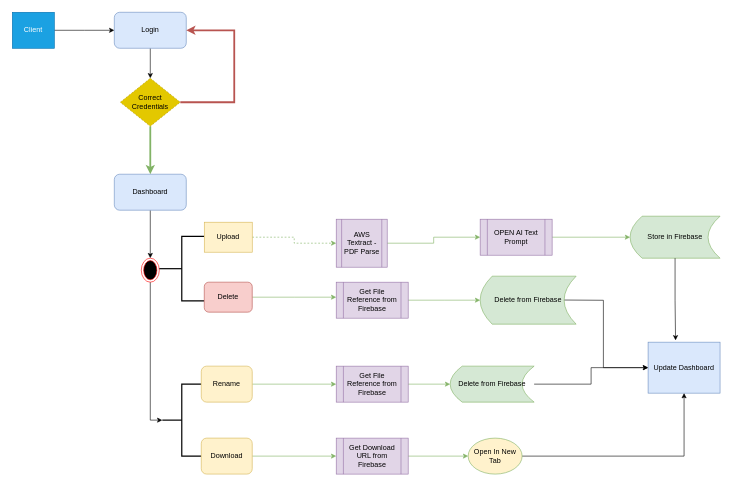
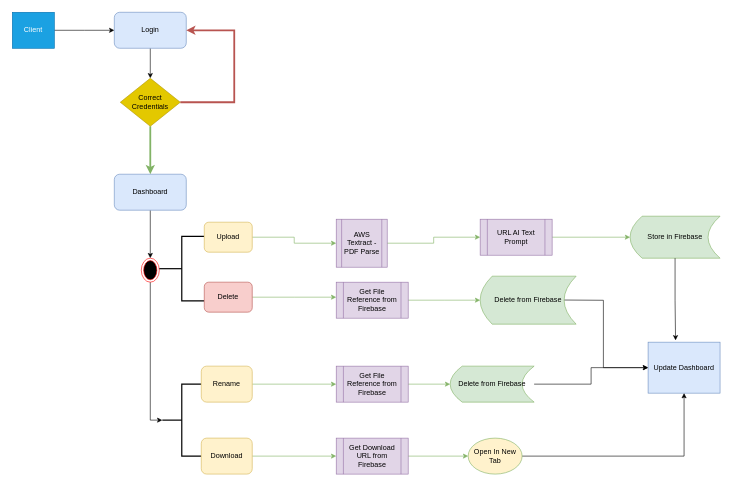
  <mxCell id="0" />
  <mxCell id="1" parent="0" />
  <mxCell id="2" style="edgeStyle=orthogonalEdgeStyle;rounded=0;orthogonalLoop=1;jettySize=auto;html=1;" edge="1" parent="1" source="3"><mxGeometry relative="1" as="geometry"><mxPoint x="190" y="50" as="targetPoint" /></mxGeometry></mxCell>
  <mxCell id="3" value="Client" style="rounded=0;whiteSpace=wrap;html=1;fillColor=#1ba1e2;fontColor=#ffffff;strokeColor=#006EAF;" vertex="1" parent="1"><mxGeometry x="20" y="20" width="70" height="60" as="geometry" /></mxCell>
  <mxCell id="4" style="edgeStyle=orthogonalEdgeStyle;rounded=0;orthogonalLoop=1;jettySize=auto;html=1;" edge="1" parent="1" source="5" target="8"><mxGeometry relative="1" as="geometry"><mxPoint x="250" y="130" as="targetPoint" /></mxGeometry></mxCell>
  <mxCell id="5" value="Login" style="rounded=1;whiteSpace=wrap;html=1;fillColor=#dae8fc;strokeColor=#6c8ebf;" vertex="1" parent="1"><mxGeometry x="190" y="20" width="120" height="60" as="geometry" /></mxCell>
  <mxCell id="6" style="edgeStyle=orthogonalEdgeStyle;rounded=0;orthogonalLoop=1;jettySize=auto;html=1;exitX=1;exitY=0.5;exitDx=0;exitDy=0;fillColor=#f8cecc;strokeColor=#b85450;entryX=1;entryY=0.5;entryDx=0;entryDy=0;strokeWidth=3;" edge="1" parent="1" source="8" target="5"><mxGeometry relative="1" as="geometry"><mxPoint x="320" y="50" as="targetPoint" /><mxPoint x="338" y="170" as="sourcePoint" /><Array as="points"><mxPoint x="390" y="170" /><mxPoint x="390" y="50" /></Array></mxGeometry></mxCell>
  <mxCell id="7" style="edgeStyle=orthogonalEdgeStyle;rounded=0;orthogonalLoop=1;jettySize=auto;html=1;fillColor=#d5e8d4;strokeColor=#82b366;strokeWidth=3;" edge="1" parent="1" source="8"><mxGeometry relative="1" as="geometry"><mxPoint x="250" y="290" as="targetPoint" /><Array as="points"><mxPoint x="250" y="270" /><mxPoint x="250" y="270" /></Array></mxGeometry></mxCell>
- <mxCell id="8" value="Correct Credentials" style="rhombus;whiteSpace=wrap;html=1;fillColor=#e3c800;fontColor=#000000;strokeColor=#B09500;dashed=1;" vertex="1" parent="1"><mxGeometry x="200" y="130" width="100" height="80" as="geometry" /></mxCell>
+ <mxCell id="8" value="Correct Credentials" style="rhombus;whiteSpace=wrap;html=1;fillColor=#e3c800;fontColor=#000000;strokeColor=#B09500;" vertex="1" parent="1"><mxGeometry x="200" y="130" width="100" height="80" as="geometry" /></mxCell>
  <mxCell id="9" style="edgeStyle=orthogonalEdgeStyle;rounded=0;orthogonalLoop=1;jettySize=auto;html=1;entryX=0.5;entryY=0;entryDx=0;entryDy=0;" edge="1" parent="1" source="10" target="12"><mxGeometry relative="1" as="geometry" /></mxCell>
  <mxCell id="10" value="Dashboard" style="rounded=1;whiteSpace=wrap;html=1;fillColor=#dae8fc;strokeColor=#6c8ebf;" vertex="1" parent="1"><mxGeometry x="190" y="290" width="120" height="60" as="geometry" /></mxCell>
  <mxCell id="11" style="edgeStyle=orthogonalEdgeStyle;rounded=0;orthogonalLoop=1;jettySize=auto;html=1;entryX=0;entryY=0.5;entryDx=0;entryDy=0;entryPerimeter=0;" edge="1" parent="1" source="12" target="29"><mxGeometry relative="1" as="geometry"><mxPoint x="250" y="700" as="targetPoint" /><Array as="points"><mxPoint x="250" y="700" /></Array></mxGeometry></mxCell>
  <mxCell id="12" value="" style="ellipse;html=1;shape=endState;fillColor=#000000;strokeColor=#ff0000;" vertex="1" parent="1"><mxGeometry x="235" y="430" width="30" height="40" as="geometry" /></mxCell>
  <mxCell id="13" value="" style="strokeWidth=2;html=1;shape=mxgraph.flowchart.annotation_2;align=left;labelPosition=right;pointerEvents=1;" vertex="1" parent="1"><mxGeometry x="265" y="393.75" width="75" height="107.5" as="geometry" /></mxCell>
- <mxCell id="14" style="edgeStyle=orthogonalEdgeStyle;rounded=0;orthogonalLoop=1;jettySize=auto;html=1;entryX=0;entryY=0.5;entryDx=0;entryDy=0;fillColor=#d5e8d4;strokeColor=#82b366;dashed=1;" edge="1" parent="1" source="15" target="19"><mxGeometry relative="1" as="geometry" /></mxCell>
- <mxCell id="15" value="Upload" style="whiteSpace=wrap;html=1;fillColor=#fff2cc;strokeColor=#d6b656;rounded=0;" vertex="1" parent="1"><mxGeometry x="340" y="370" width="80" height="50" as="geometry" /></mxCell>
+ <mxCell id="14" style="edgeStyle=orthogonalEdgeStyle;rounded=0;orthogonalLoop=1;jettySize=auto;html=1;entryX=0;entryY=0.5;entryDx=0;entryDy=0;fillColor=#d5e8d4;strokeColor=#82b366;" edge="1" parent="1" source="15" target="19"><mxGeometry relative="1" as="geometry" /></mxCell>
+ <mxCell id="15" value="Upload" style="rounded=1;whiteSpace=wrap;html=1;fillColor=#fff2cc;strokeColor=#d6b656;" vertex="1" parent="1"><mxGeometry x="340" y="370" width="80" height="50" as="geometry" /></mxCell>
  <mxCell id="16" style="edgeStyle=orthogonalEdgeStyle;rounded=0;orthogonalLoop=1;jettySize=auto;html=1;fillColor=#d5e8d4;strokeColor=#82b366;" edge="1" parent="1" source="17"><mxGeometry relative="1" as="geometry"><mxPoint x="560" y="495" as="targetPoint" /></mxGeometry></mxCell>
  <mxCell id="17" value="Delete" style="rounded=1;whiteSpace=wrap;html=1;fillColor=#f8cecc;strokeColor=#b85450;" vertex="1" parent="1"><mxGeometry x="340" y="470" width="80" height="50" as="geometry" /></mxCell>
  <mxCell id="18" style="edgeStyle=orthogonalEdgeStyle;rounded=0;orthogonalLoop=1;jettySize=auto;html=1;fillColor=#d5e8d4;strokeColor=#82b366;" edge="1" parent="1" source="19" target="21"><mxGeometry relative="1" as="geometry" /></mxCell>
  <mxCell id="19" value="AWS Textract - PDF Parse" style="shape=process;whiteSpace=wrap;html=1;backgroundOutline=1;fillColor=#e1d5e7;strokeColor=#9673a6;" vertex="1" parent="1"><mxGeometry x="560" y="365" width="85" height="80" as="geometry" /></mxCell>
  <mxCell id="20" style="edgeStyle=orthogonalEdgeStyle;rounded=0;orthogonalLoop=1;jettySize=auto;html=1;fillColor=#d5e8d4;strokeColor=#82b366;" edge="1" parent="1" source="21"><mxGeometry relative="1" as="geometry"><mxPoint x="1050" y="395" as="targetPoint" /></mxGeometry></mxCell>
- <mxCell id="21" value="OPEN AI Text Prompt" style="shape=process;whiteSpace=wrap;html=1;backgroundOutline=1;fillColor=#e1d5e7;strokeColor=#9673a6;" vertex="1" parent="1"><mxGeometry x="800" y="365" width="120" height="60" as="geometry" /></mxCell>
+ <mxCell id="21" value="URL AI Text Prompt" style="shape=process;whiteSpace=wrap;html=1;backgroundOutline=1;fillColor=#e1d5e7;strokeColor=#9673a6;" vertex="1" parent="1"><mxGeometry x="800" y="365" width="120" height="60" as="geometry" /></mxCell>
  <mxCell id="22" value="Store in Firebase" style="shape=dataStorage;whiteSpace=wrap;html=1;fixedSize=1;fillColor=#d5e8d4;strokeColor=#82b366;" vertex="1" parent="1"><mxGeometry x="1050" y="360" width="150" height="70" as="geometry" /></mxCell>
  <mxCell id="23" style="edgeStyle=orthogonalEdgeStyle;rounded=0;orthogonalLoop=1;jettySize=auto;html=1;fillColor=#d5e8d4;strokeColor=#82b366;" edge="1" parent="1" source="24"><mxGeometry relative="1" as="geometry"><mxPoint x="800" y="500" as="targetPoint" /></mxGeometry></mxCell>
  <mxCell id="24" value="Get File Reference from Firebase" style="shape=process;whiteSpace=wrap;html=1;backgroundOutline=1;fillColor=#e1d5e7;strokeColor=#9673a6;" vertex="1" parent="1"><mxGeometry x="560" y="470" width="120" height="60" as="geometry" /></mxCell>
  <mxCell id="25" style="edgeStyle=orthogonalEdgeStyle;rounded=0;orthogonalLoop=1;jettySize=auto;html=1;entryX=0;entryY=0.5;entryDx=0;entryDy=0;" edge="1" parent="1" target="27"><mxGeometry relative="1" as="geometry"><mxPoint x="1026" y="620" as="targetPoint" /><mxPoint x="930" y="499.694" as="sourcePoint" /></mxGeometry></mxCell>
  <mxCell id="26" value="Delete from Firebase" style="shape=dataStorage;whiteSpace=wrap;html=1;fixedSize=1;fillColor=#d5e8d4;strokeColor=#82b366;" vertex="1" parent="1"><mxGeometry x="800" y="460" width="160" height="80" as="geometry" /></mxCell>
  <mxCell id="27" value="Update Dash&lt;span style=&quot;background-color: initial;&quot;&gt;board&lt;/span&gt;" style="rounded=0;whiteSpace=wrap;html=1;fillColor=#dae8fc;strokeColor=#6c8ebf;" vertex="1" parent="1"><mxGeometry x="1080" y="570" width="120" height="85" as="geometry" /></mxCell>
  <mxCell id="28" style="edgeStyle=orthogonalEdgeStyle;rounded=0;orthogonalLoop=1;jettySize=auto;html=1;entryX=0.382;entryY=-0.036;entryDx=0;entryDy=0;entryPerimeter=0;" edge="1" parent="1" source="22" target="27"><mxGeometry relative="1" as="geometry" /></mxCell>
  <mxCell id="29" value="" style="strokeWidth=2;html=1;shape=mxgraph.flowchart.annotation_2;align=left;labelPosition=right;pointerEvents=1;rotation=0;" vertex="1" parent="1"><mxGeometry x="270" y="640" width="65" height="120" as="geometry" /></mxCell>
  <mxCell id="30" style="edgeStyle=orthogonalEdgeStyle;rounded=0;orthogonalLoop=1;jettySize=auto;html=1;fillColor=#d5e8d4;strokeColor=#82b366;" edge="1" parent="1" source="31" target="35"><mxGeometry relative="1" as="geometry" /></mxCell>
  <mxCell id="31" value="Rename" style="rounded=1;whiteSpace=wrap;html=1;fillColor=#fff2cc;strokeColor=#d6b656;" vertex="1" parent="1"><mxGeometry x="335" y="610" width="85" height="60" as="geometry" /></mxCell>
  <mxCell id="32" style="edgeStyle=orthogonalEdgeStyle;rounded=0;orthogonalLoop=1;jettySize=auto;html=1;entryX=0;entryY=0.5;entryDx=0;entryDy=0;fillColor=#d5e8d4;strokeColor=#82b366;" edge="1" parent="1" source="33" target="39"><mxGeometry relative="1" as="geometry" /></mxCell>
  <mxCell id="33" value="Download" style="rounded=1;whiteSpace=wrap;html=1;fillColor=#fff2cc;strokeColor=#d6b656;" vertex="1" parent="1"><mxGeometry x="335" y="730" width="85" height="60" as="geometry" /></mxCell>
  <mxCell id="34" style="edgeStyle=orthogonalEdgeStyle;rounded=0;orthogonalLoop=1;jettySize=auto;html=1;entryX=0;entryY=0.5;entryDx=0;entryDy=0;fillColor=#d5e8d4;strokeColor=#82b366;" edge="1" parent="1" source="35" target="37"><mxGeometry relative="1" as="geometry" /></mxCell>
  <mxCell id="35" value="Get File Reference from Firebase" style="shape=process;whiteSpace=wrap;html=1;backgroundOutline=1;fillColor=#e1d5e7;strokeColor=#9673a6;" vertex="1" parent="1"><mxGeometry x="560" y="610" width="120" height="60" as="geometry" /></mxCell>
  <mxCell id="36" style="edgeStyle=orthogonalEdgeStyle;rounded=0;orthogonalLoop=1;jettySize=auto;html=1;entryX=0;entryY=0.5;entryDx=0;entryDy=0;" edge="1" parent="1" source="37" target="27"><mxGeometry relative="1" as="geometry"><mxPoint x="970" y="720" as="targetPoint" /></mxGeometry></mxCell>
  <mxCell id="37" value="Delete from Firebase" style="shape=dataStorage;whiteSpace=wrap;html=1;fixedSize=1;fillColor=#d5e8d4;strokeColor=#82b366;" vertex="1" parent="1"><mxGeometry x="750" y="610" width="140" height="60" as="geometry" /></mxCell>
  <mxCell id="38" style="edgeStyle=orthogonalEdgeStyle;rounded=0;orthogonalLoop=1;jettySize=auto;html=1;fillColor=#d5e8d4;strokeColor=#82b366;" edge="1" parent="1" source="39" target="41"><mxGeometry relative="1" as="geometry" /></mxCell>
  <mxCell id="39" value="Get Download URL from Firebase" style="shape=process;whiteSpace=wrap;html=1;backgroundOutline=1;fillColor=#e1d5e7;strokeColor=#9673a6;" vertex="1" parent="1"><mxGeometry x="560" y="730" width="120" height="60" as="geometry" /></mxCell>
  <mxCell id="40" style="edgeStyle=orthogonalEdgeStyle;rounded=0;orthogonalLoop=1;jettySize=auto;html=1;" edge="1" parent="1" source="41" target="27"><mxGeometry relative="1" as="geometry"><mxPoint x="1140" y="760" as="targetPoint" /></mxGeometry></mxCell>
  <mxCell id="41" value="Open In New Tab" style="ellipse;whiteSpace=wrap;html=1;fillColor=#fff2cc;strokeColor=#82b366;" vertex="1" parent="1"><mxGeometry x="780" y="730" width="90" height="60" as="geometry" /></mxCell>
